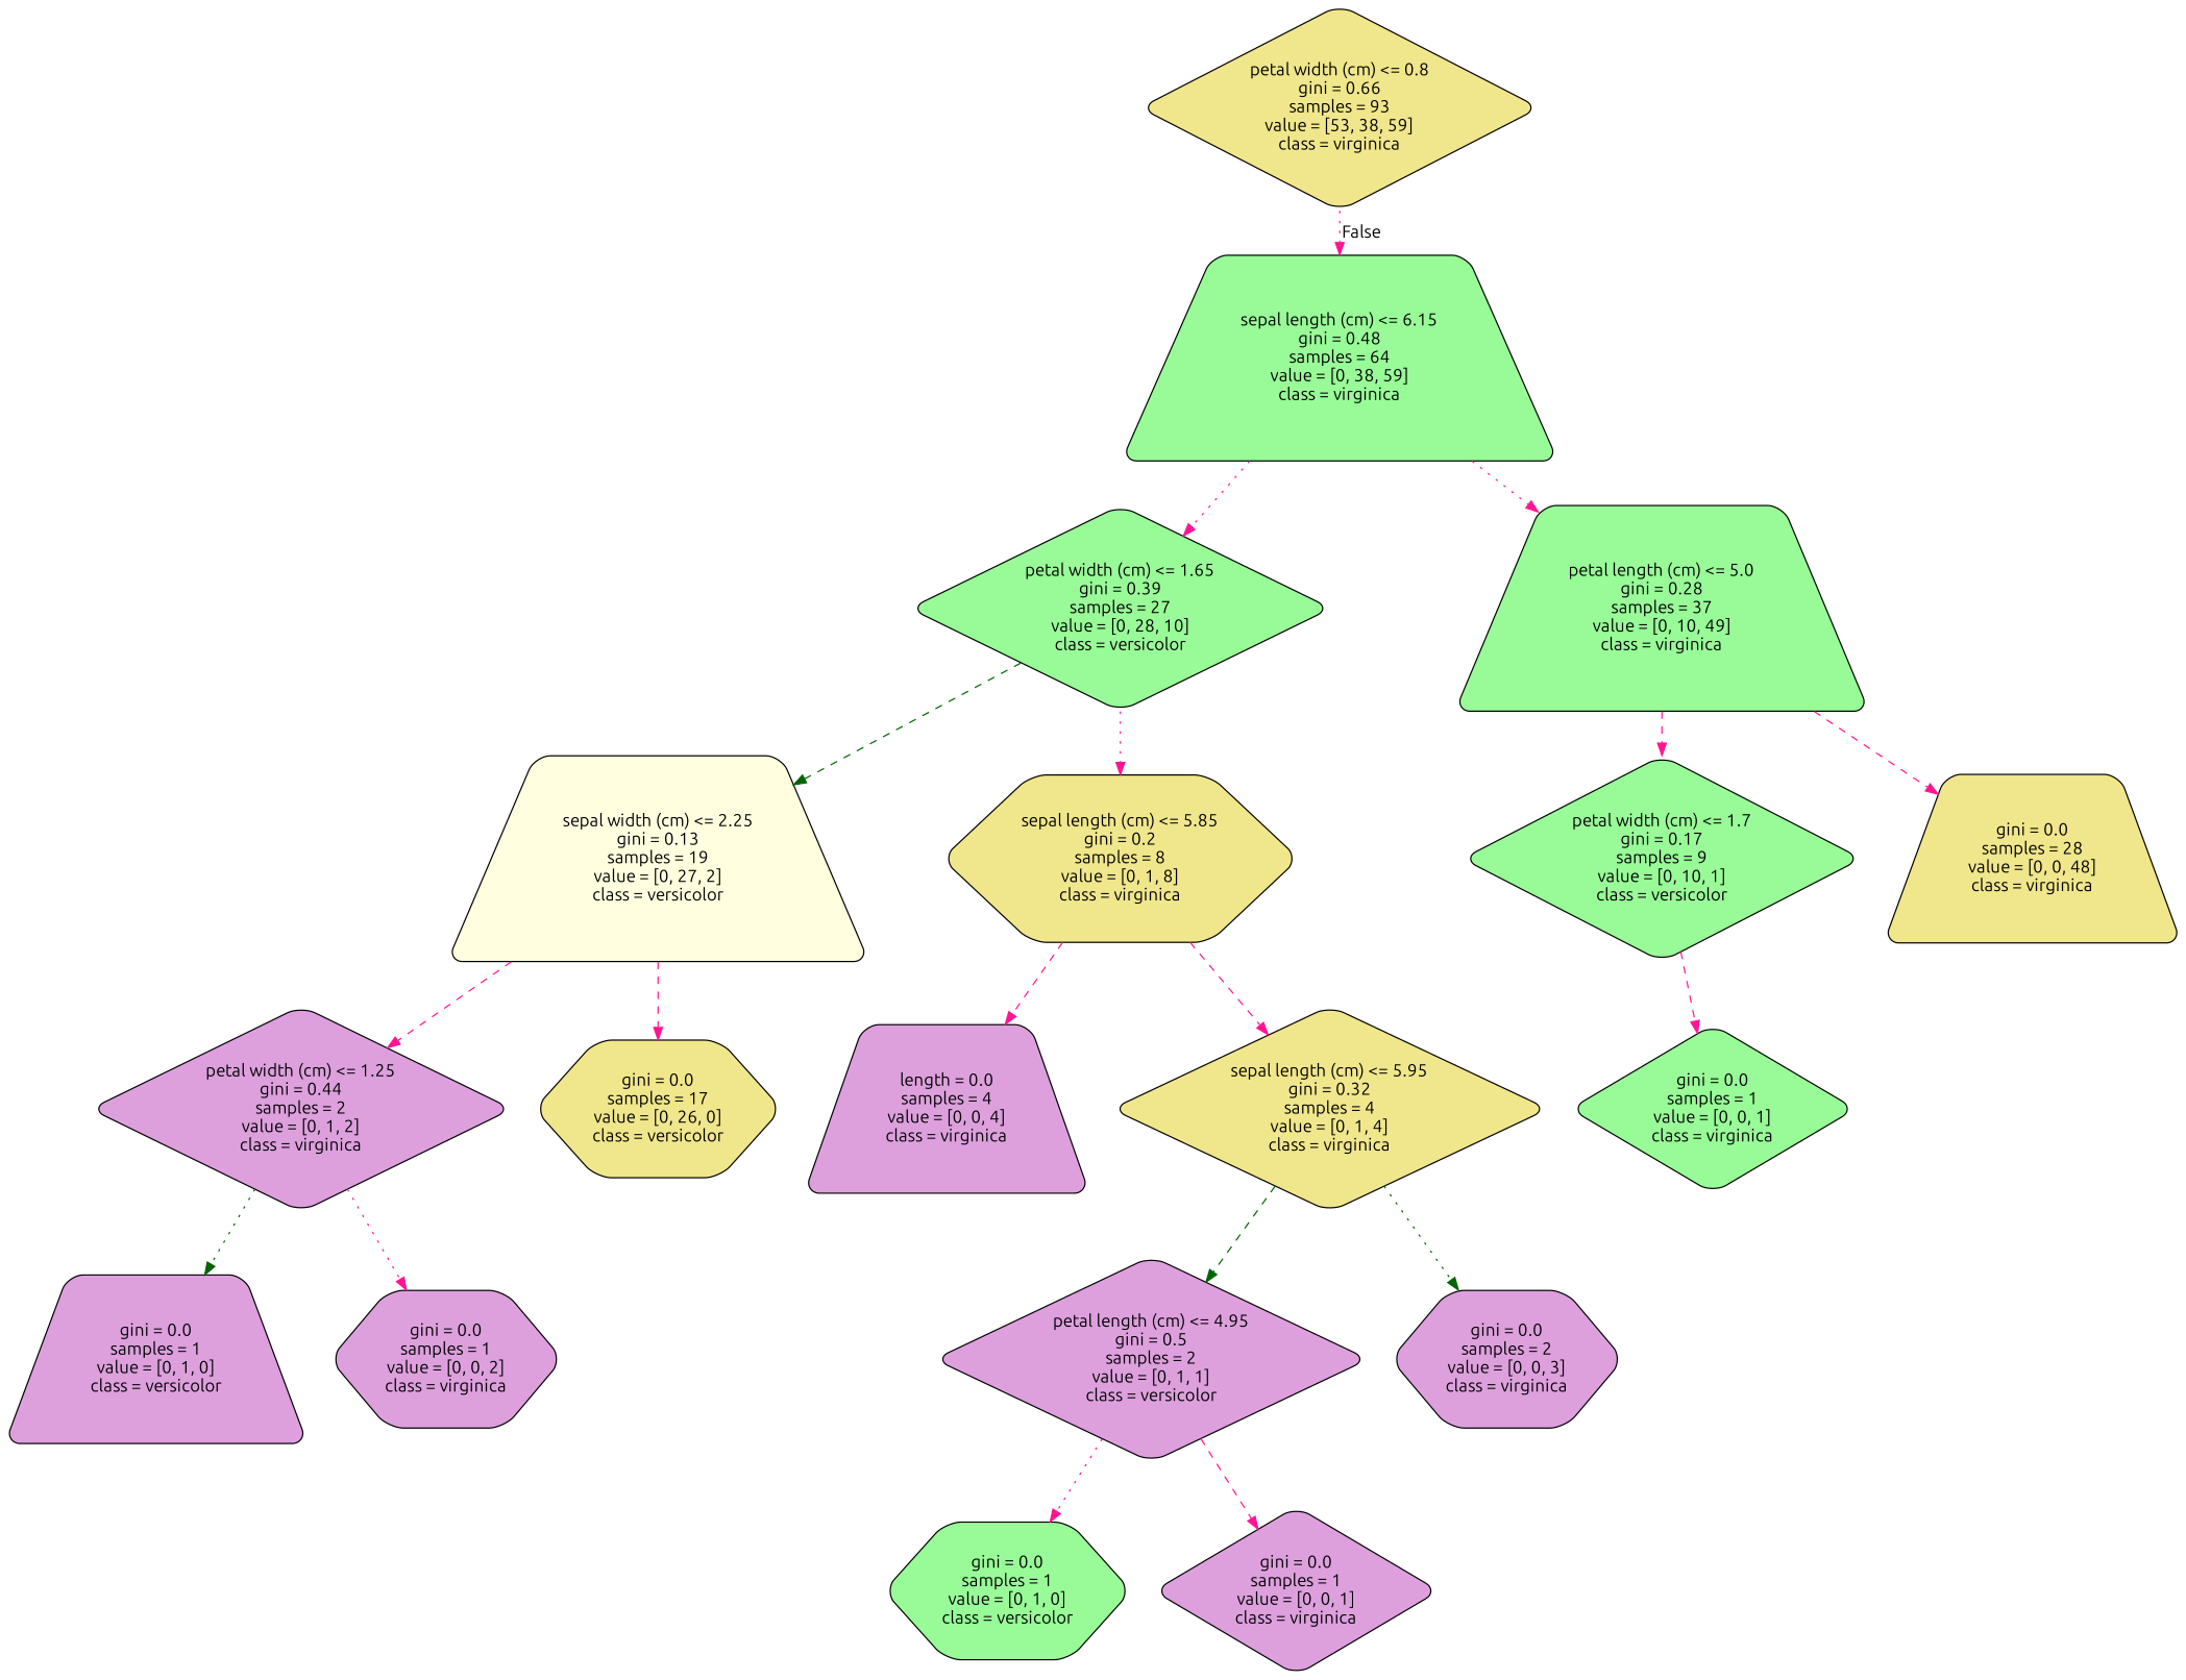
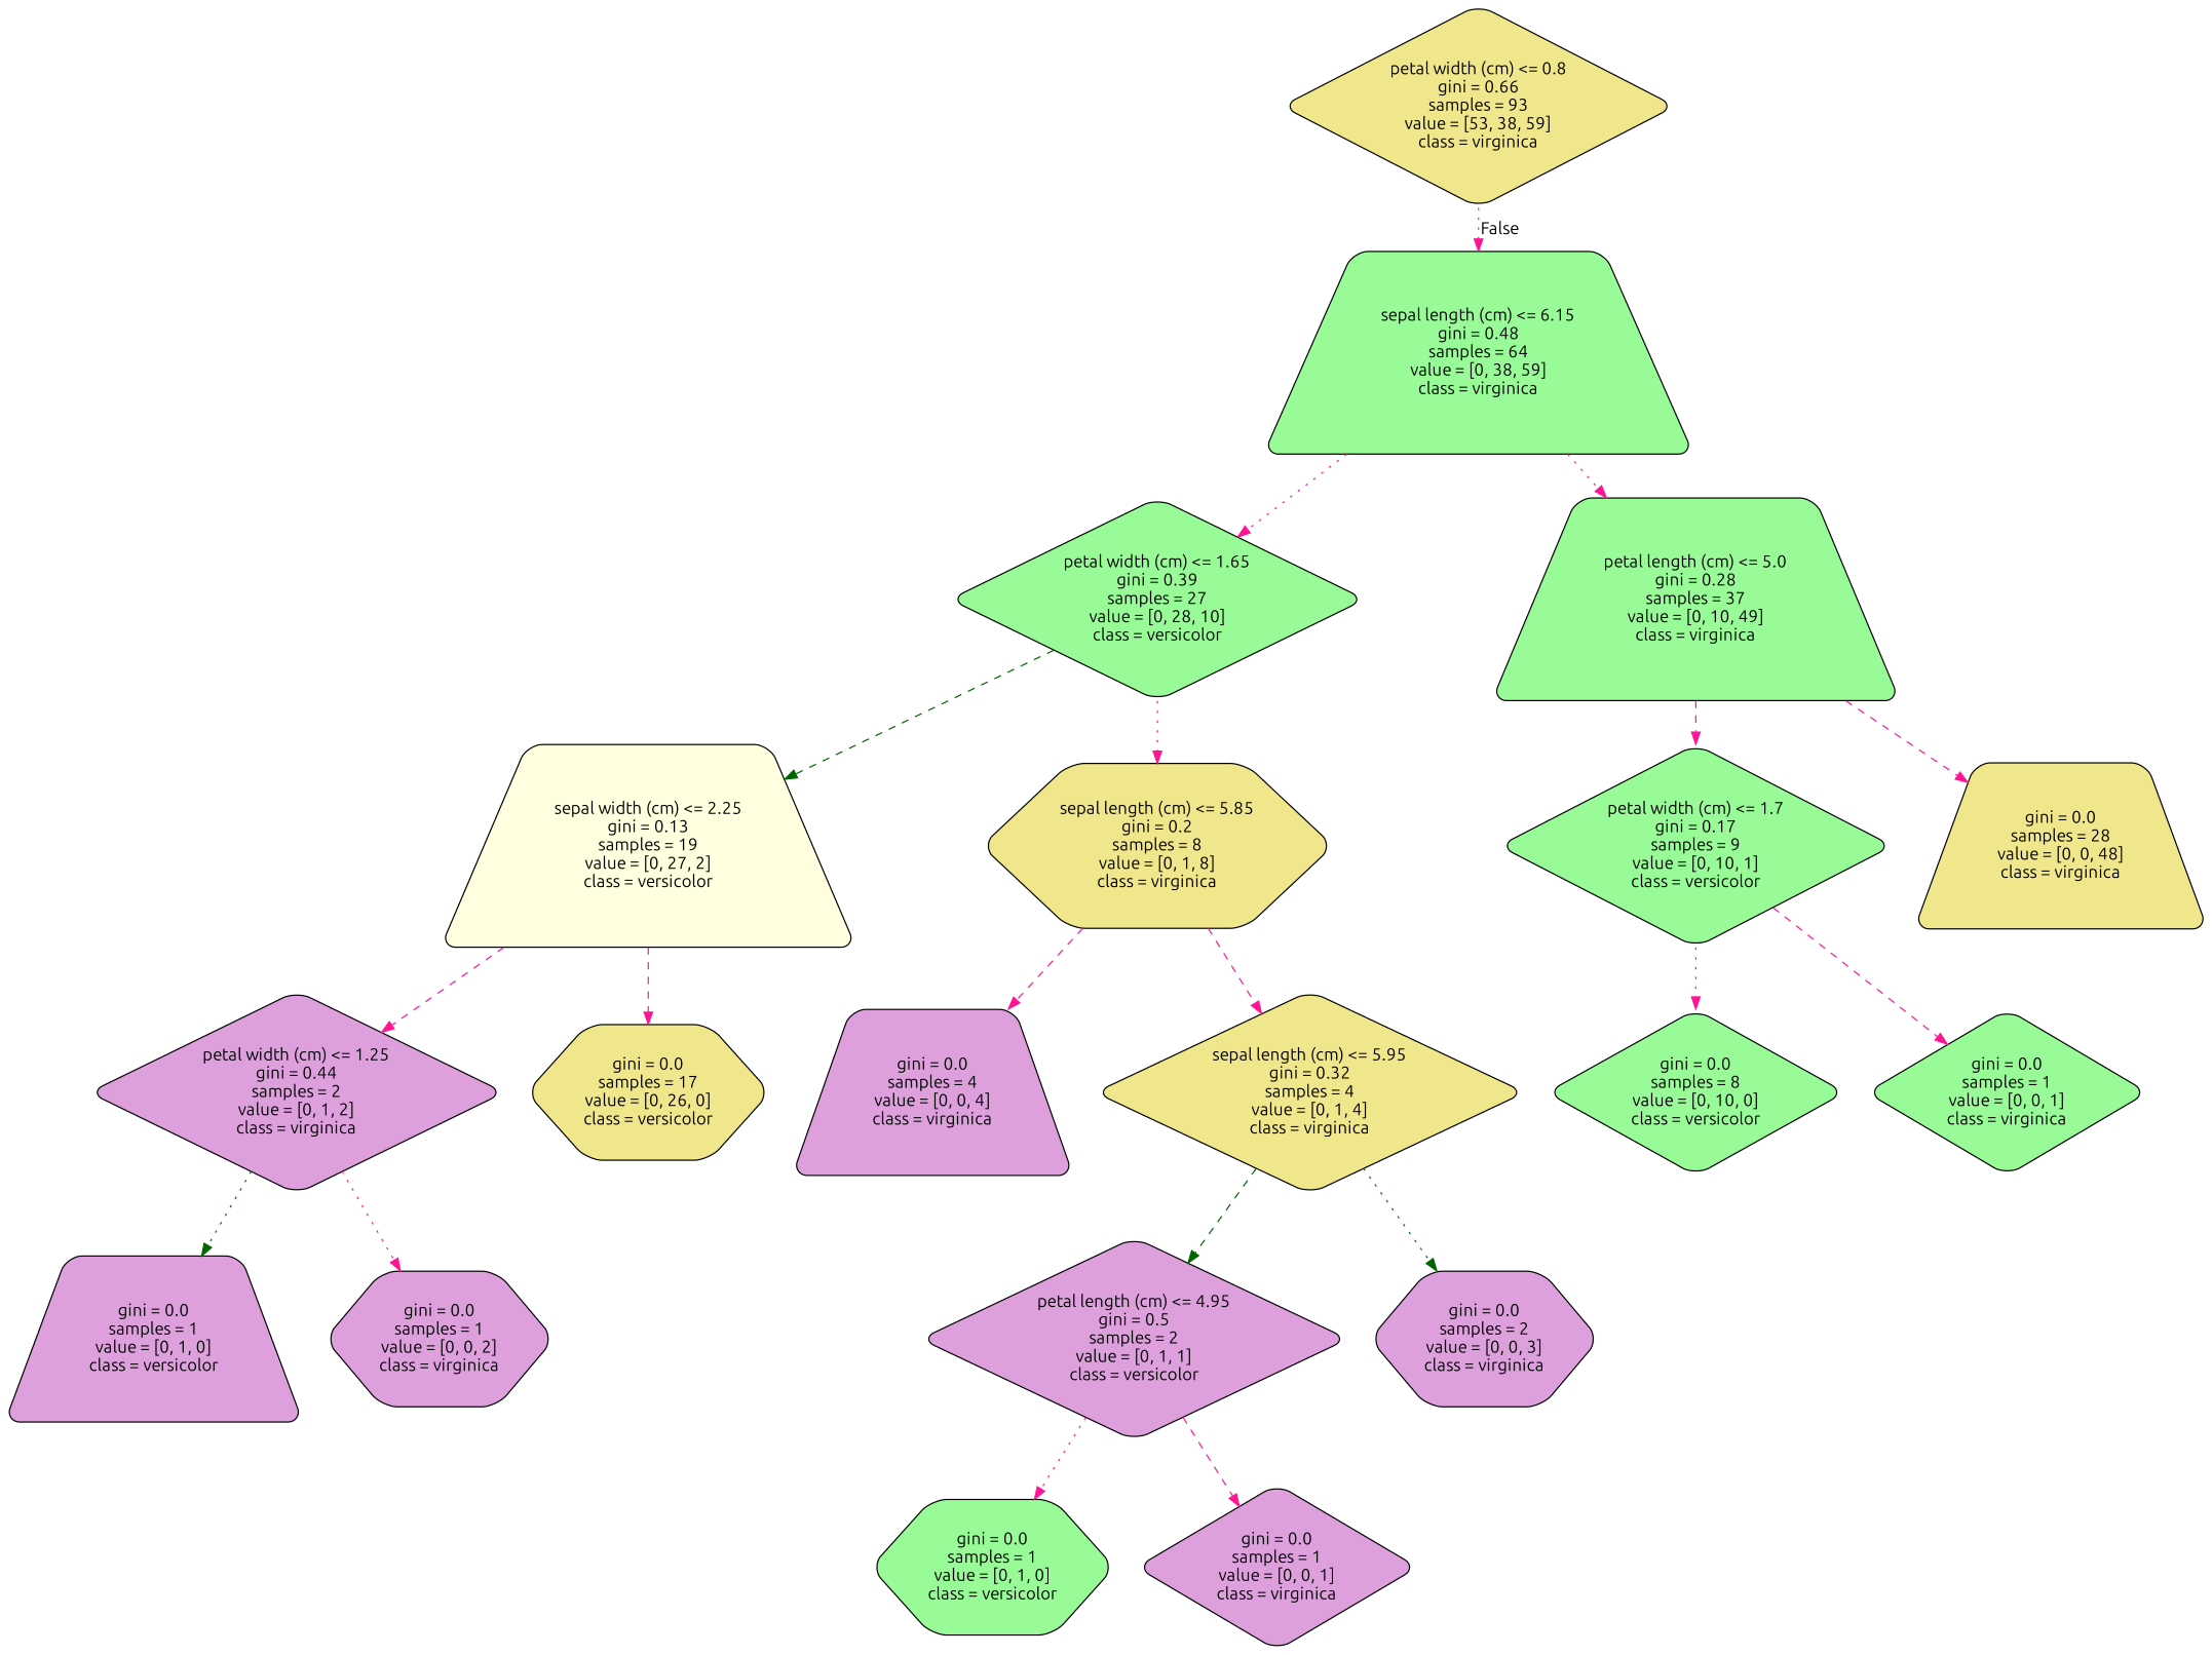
  digraph {
    fontname=Ubuntu
    node [color=black fillcolor=palegreen fontname=Ubuntu shape=diamond style="filled, rounded"]
    edge [color=deeppink fontname=Ubuntu style=dashed]
    n1 [fillcolor=khaki label="petal width (cm) <= 0.8\ngini = 0.66\nsamples = 93\nvalue = [53, 38, 59]\nclass = virginica"]
    n2 [label="sepal length (cm) <= 6.15\ngini = 0.48\nsamples = 64\nvalue = [0, 38, 59]\nclass = virginica" shape=trapezium]
    n3 [label="petal width (cm) <= 1.65\ngini = 0.39\nsamples = 27\nvalue = [0, 28, 10]\nclass = versicolor"]
    n4 [label="petal length (cm) <= 5.0\ngini = 0.28\nsamples = 37\nvalue = [0, 10, 49]\nclass = virginica" shape=trapezium]
    n5 [fillcolor=lightyellow label="sepal width (cm) <= 2.25\ngini = 0.13\nsamples = 19\nvalue = [0, 27, 2]\nclass = versicolor" shape=trapezium]
    n6 [fillcolor=khaki label="sepal length (cm) <= 5.85\ngini = 0.2\nsamples = 8\nvalue = [0, 1, 8]\nclass = virginica" shape=hexagon]
    n7 [label="petal width (cm) <= 1.7\ngini = 0.17\nsamples = 9\nvalue = [0, 10, 1]\nclass = versicolor"]
    n8 [fillcolor=khaki label="gini = 0.0\nsamples = 28\nvalue = [0, 0, 48]\nclass = virginica" shape=trapezium]
    n9 [fillcolor=plum label="petal width (cm) <= 1.25\ngini = 0.44\nsamples = 2\nvalue = [0, 1, 2]\nclass = virginica"]
    n10 [fillcolor=khaki label="gini = 0.0\nsamples = 17\nvalue = [0, 26, 0]\nclass = versicolor" shape=hexagon]
-   n11 [fillcolor=plum label="length = 0.0\nsamples = 4\nvalue = [0, 0, 4]\nclass = virginica" shape=trapezium]
+   n11 [fillcolor=plum label="gini = 0.0\nsamples = 4\nvalue = [0, 0, 4]\nclass = virginica" shape=trapezium]
    n12 [fillcolor=khaki label="sepal length (cm) <= 5.95\ngini = 0.32\nsamples = 4\nvalue = [0, 1, 4]\nclass = virginica"]
    n13 [fillcolor=plum label="gini = 0.0\nsamples = 1\nvalue = [0, 1, 0]\nclass = versicolor" shape=trapezium]
    n14 [fillcolor=plum label="gini = 0.0\nsamples = 1\nvalue = [0, 0, 2]\nclass = virginica" shape=hexagon]
    n15 [fillcolor=plum label="petal length (cm) <= 4.95\ngini = 0.5\nsamples = 2\nvalue = [0, 1, 1]\nclass = versicolor"]
    n16 [fillcolor=plum label="gini = 0.0\nsamples = 2\nvalue = [0, 0, 3]\nclass = virginica" shape=hexagon]
    n17 [label="gini = 0.0\nsamples = 1\nvalue = [0, 1, 0]\nclass = versicolor" shape=hexagon]
    n18 [fillcolor=plum label="gini = 0.0\nsamples = 1\nvalue = [0, 0, 1]\nclass = virginica"]
+   n19 [label="gini = 0.0\nsamples = 8\nvalue = [0, 10, 0]\nclass = versicolor"]
    n20 [label="gini = 0.0\nsamples = 1\nvalue = [0, 0, 1]\nclass = virginica"]
    n1 -> n2 [headlabel=False labelangle=-45 labeldistance=2.5 style=dotted]
    n2 -> n3 [style=dotted]
    n2 -> n4 [style=dotted]
    n3 -> n5 [color=darkgreen]
    n3 -> n6 [style=dotted]
    n4 -> n7
    n4 -> n8
    n5 -> n9
    n5 -> n10
    n6 -> n11
    n6 -> n12
+   n7 -> n19 [style=dotted]
    n7 -> n20
    n9 -> n13 [color=darkgreen style=dotted]
    n9 -> n14 [style=dotted]
    n12 -> n15 [color=darkgreen]
    n12 -> n16 [color=darkgreen style=dotted]
    n15 -> n17 [style=dotted]
    n15 -> n18
  }
